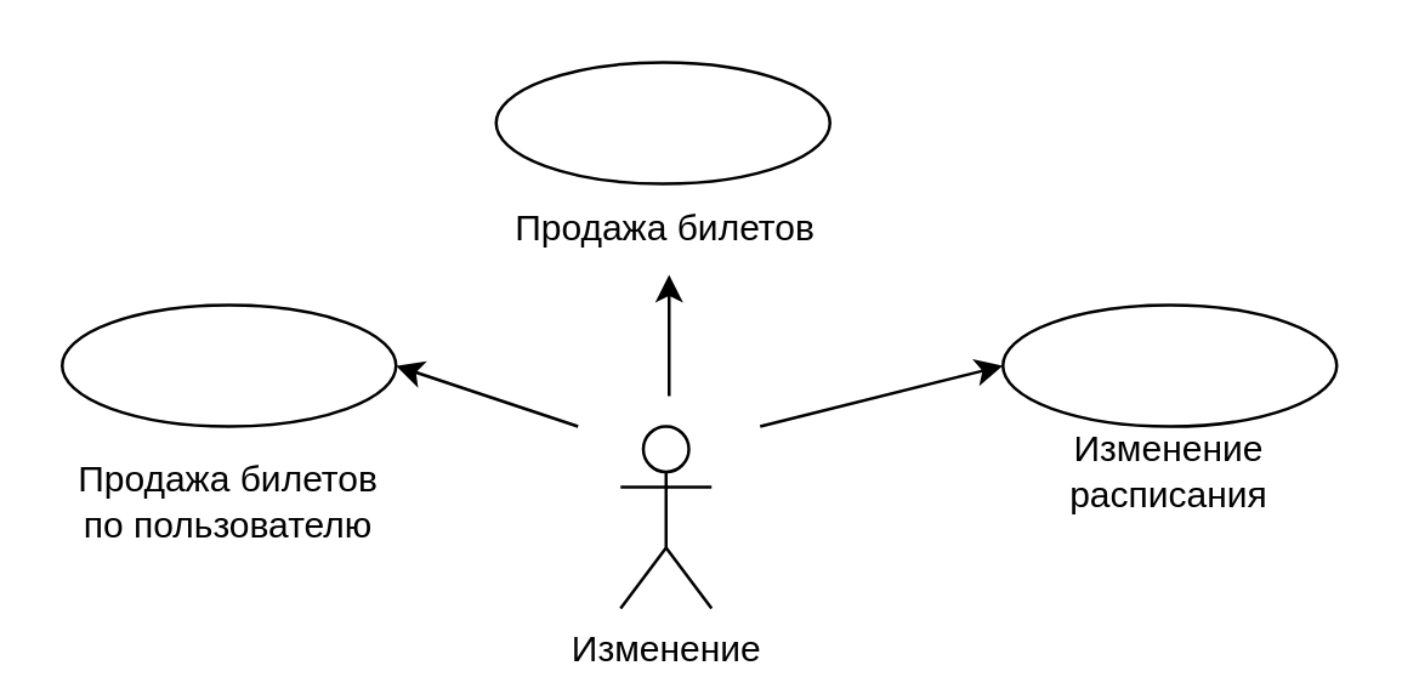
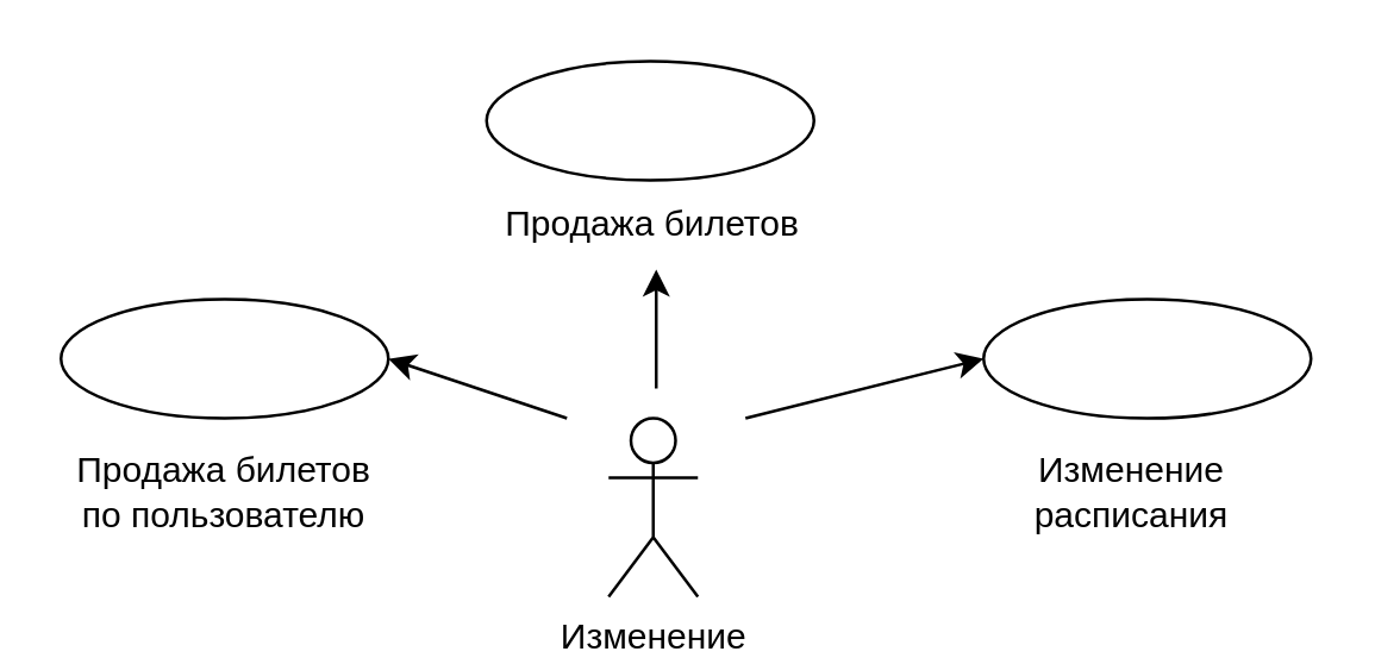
  <mxCell id="0" />
  <mxCell id="1" parent="0" />
  <mxCell id="2" value="Изменение" style="shape=umlActor;verticalLabelPosition=bottom;verticalAlign=top;html=1;outlineConnect=0;" vertex="1" parent="1"><mxGeometry x="204" y="140" width="30" height="60" as="geometry" /></mxCell>
  <mxCell id="3" value="" style="ellipse;whiteSpace=wrap;html=1;" vertex="1" parent="1"><mxGeometry x="330" y="100" width="110" height="40" as="geometry" /></mxCell>
- <mxCell id="4" value="Изменение расписания" style="text;html=1;strokeColor=none;fillColor=none;align=center;verticalAlign=middle;whiteSpace=wrap;rounded=0;" vertex="1" parent="1"><mxGeometry x="330" y="140" width="110" height="30" as="geometry" /></mxCell>
+ <mxCell id="4" value="Изменение расписания" style="text;html=1;strokeColor=none;fillColor=none;align=center;verticalAlign=middle;whiteSpace=wrap;rounded=0;" vertex="1" parent="1"><mxGeometry x="325" y="150" width="110" height="30" as="geometry" /></mxCell>
  <mxCell id="5" value="" style="endArrow=classic;html=1;rounded=0;entryX=0;entryY=0.5;entryDx=0;entryDy=0;" edge="1" parent="1" target="3"><mxGeometry width="50" height="50" relative="1" as="geometry"><mxPoint x="250" y="140" as="sourcePoint" /><mxPoint x="200" y="30" as="targetPoint" /></mxGeometry></mxCell>
  <mxCell id="6" value="" style="ellipse;whiteSpace=wrap;html=1;" vertex="1" parent="1"><mxGeometry x="163" y="20" width="110" height="40" as="geometry" /></mxCell>
  <mxCell id="7" value="Продажа билетов" style="text;html=1;strokeColor=none;fillColor=none;align=center;verticalAlign=middle;whiteSpace=wrap;rounded=0;" vertex="1" parent="1"><mxGeometry x="159" y="60" width="120" height="30" as="geometry" /></mxCell>
  <mxCell id="8" value="" style="endArrow=classic;html=1;rounded=0;" edge="1" parent="1"><mxGeometry width="50" height="50" relative="1" as="geometry"><mxPoint x="220" y="130" as="sourcePoint" /><mxPoint x="220" y="90" as="targetPoint" /></mxGeometry></mxCell>
  <mxCell id="9" value="" style="ellipse;whiteSpace=wrap;html=1;" vertex="1" parent="1"><mxGeometry x="20" y="100" width="110" height="40" as="geometry" /></mxCell>
  <mxCell id="10" value="Продажа билетов по пользователю" style="text;html=1;strokeColor=none;fillColor=none;align=center;verticalAlign=middle;whiteSpace=wrap;rounded=0;" vertex="1" parent="1"><mxGeometry x="20" y="150" width="110" height="30" as="geometry" /></mxCell>
  <mxCell id="11" value="" style="endArrow=classic;html=1;rounded=0;entryX=1;entryY=0.5;entryDx=0;entryDy=0;" edge="1" parent="1" target="9"><mxGeometry width="50" height="50" relative="1" as="geometry"><mxPoint x="190" y="140" as="sourcePoint" /><mxPoint x="80" y="220" as="targetPoint" /></mxGeometry></mxCell>
